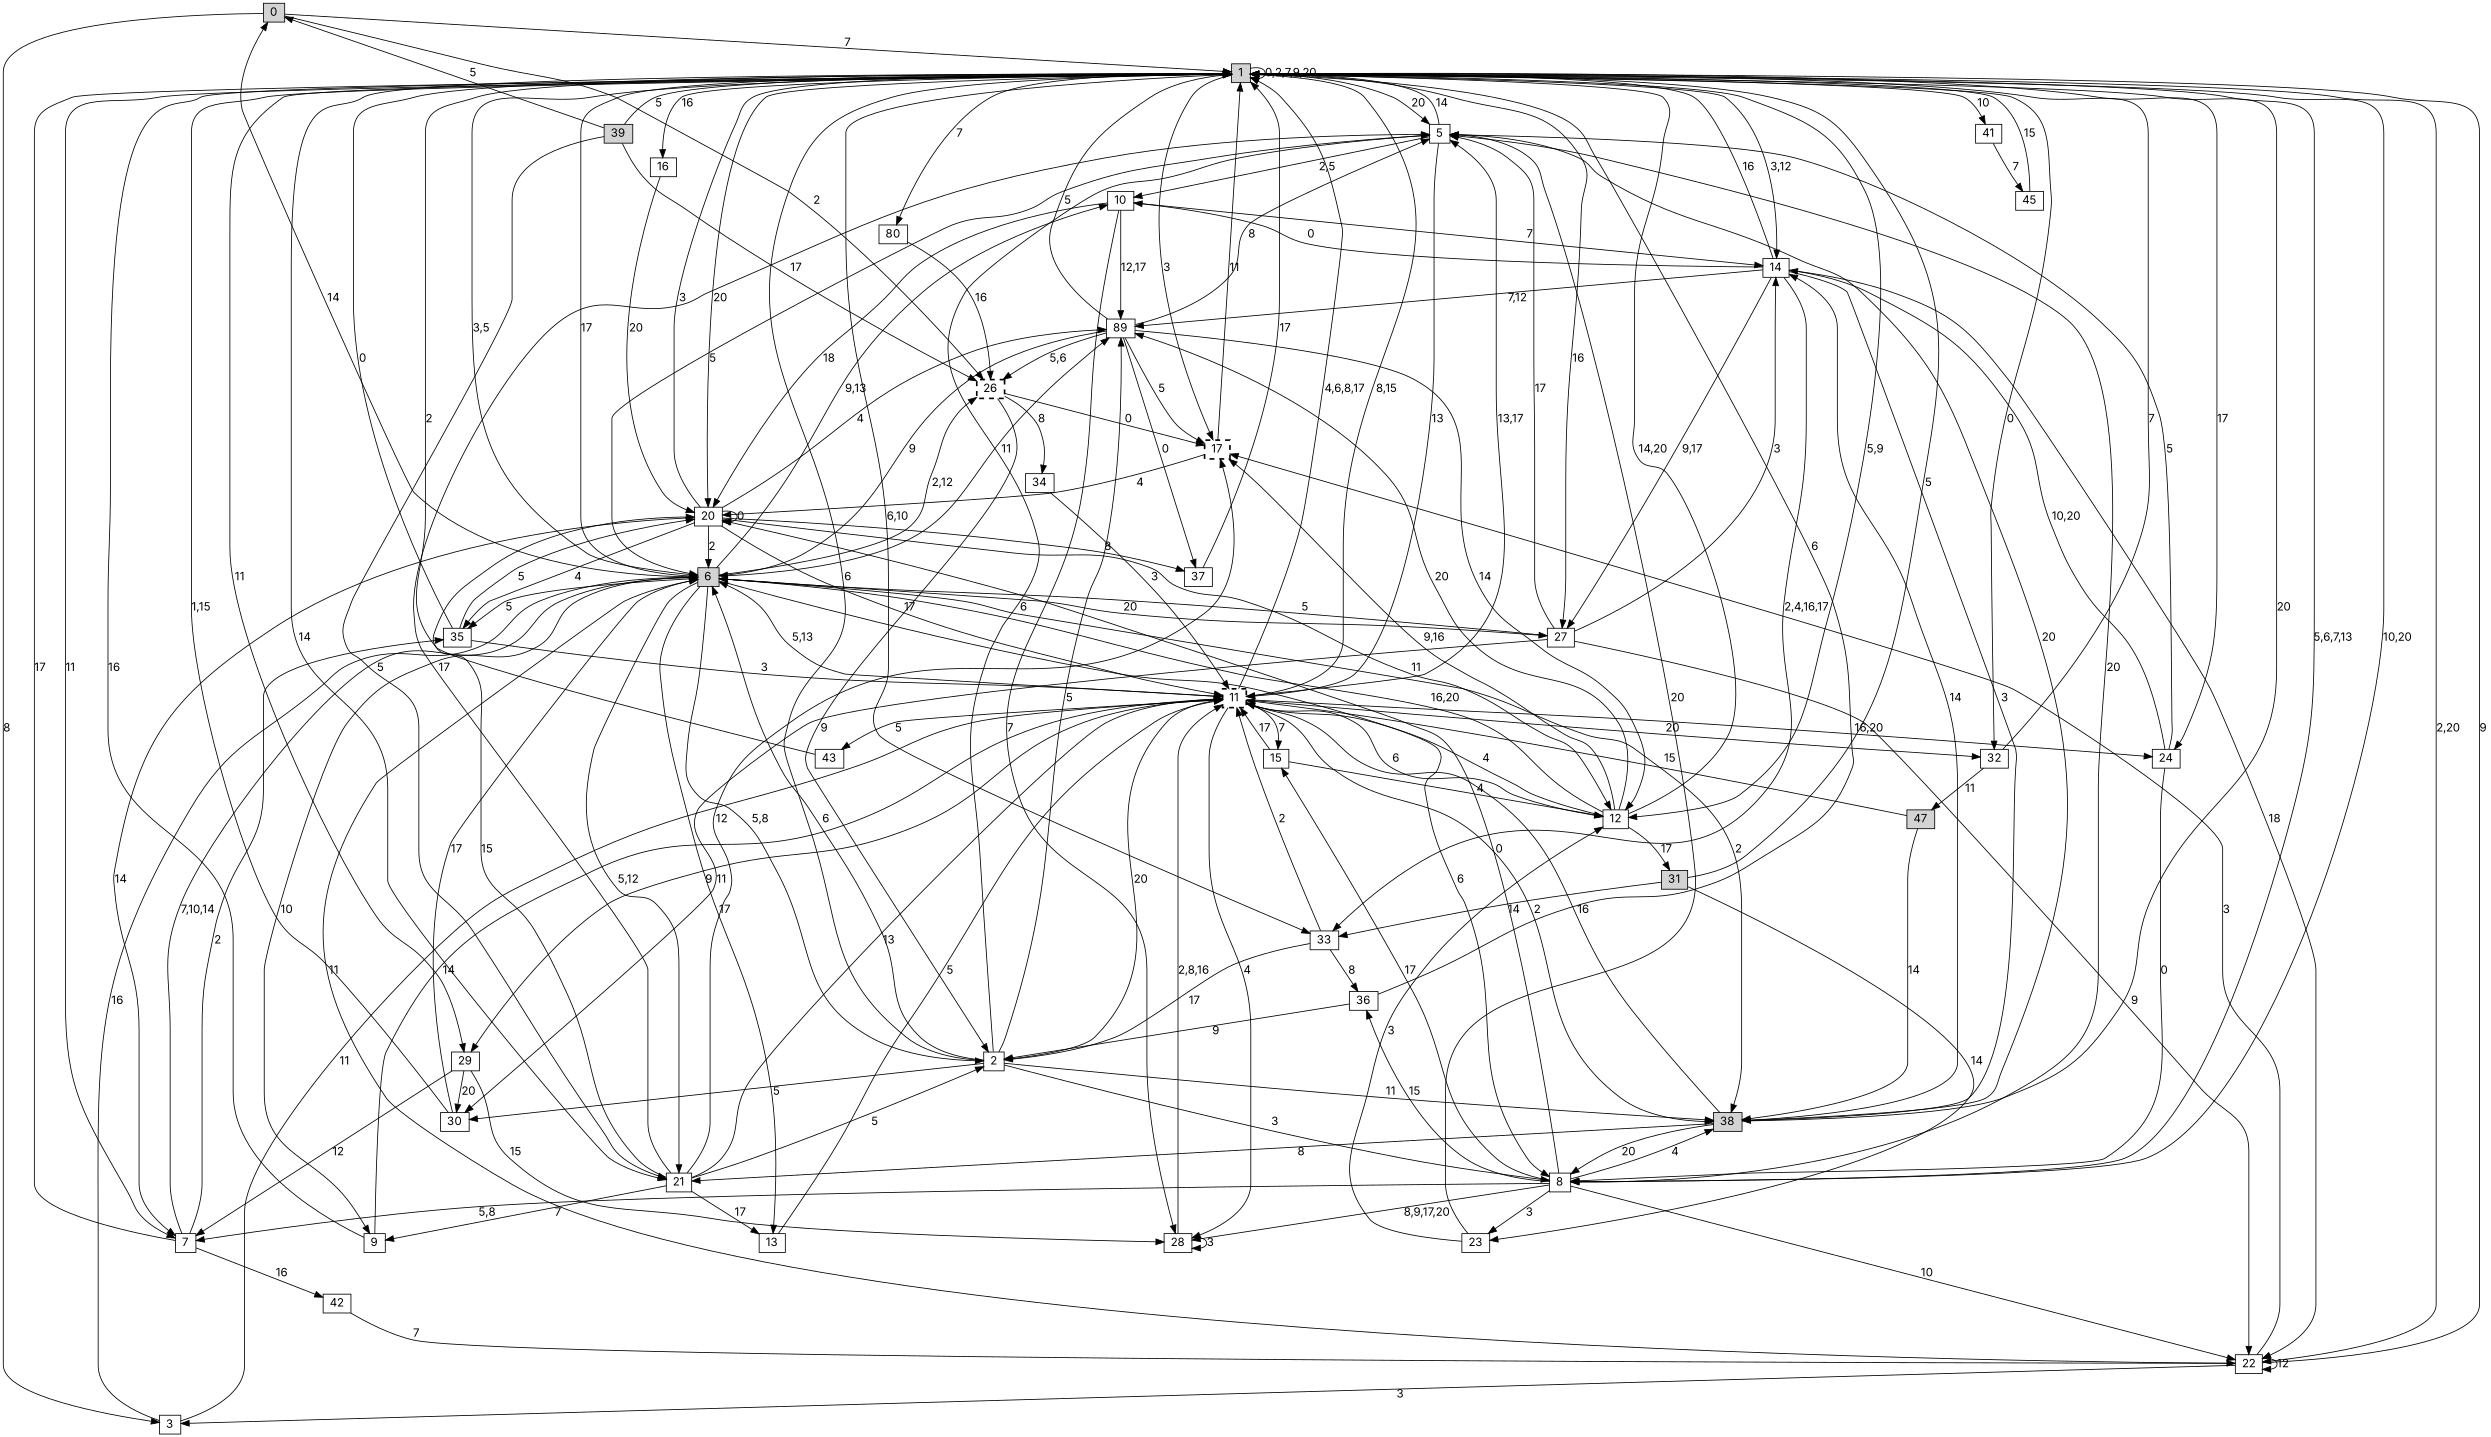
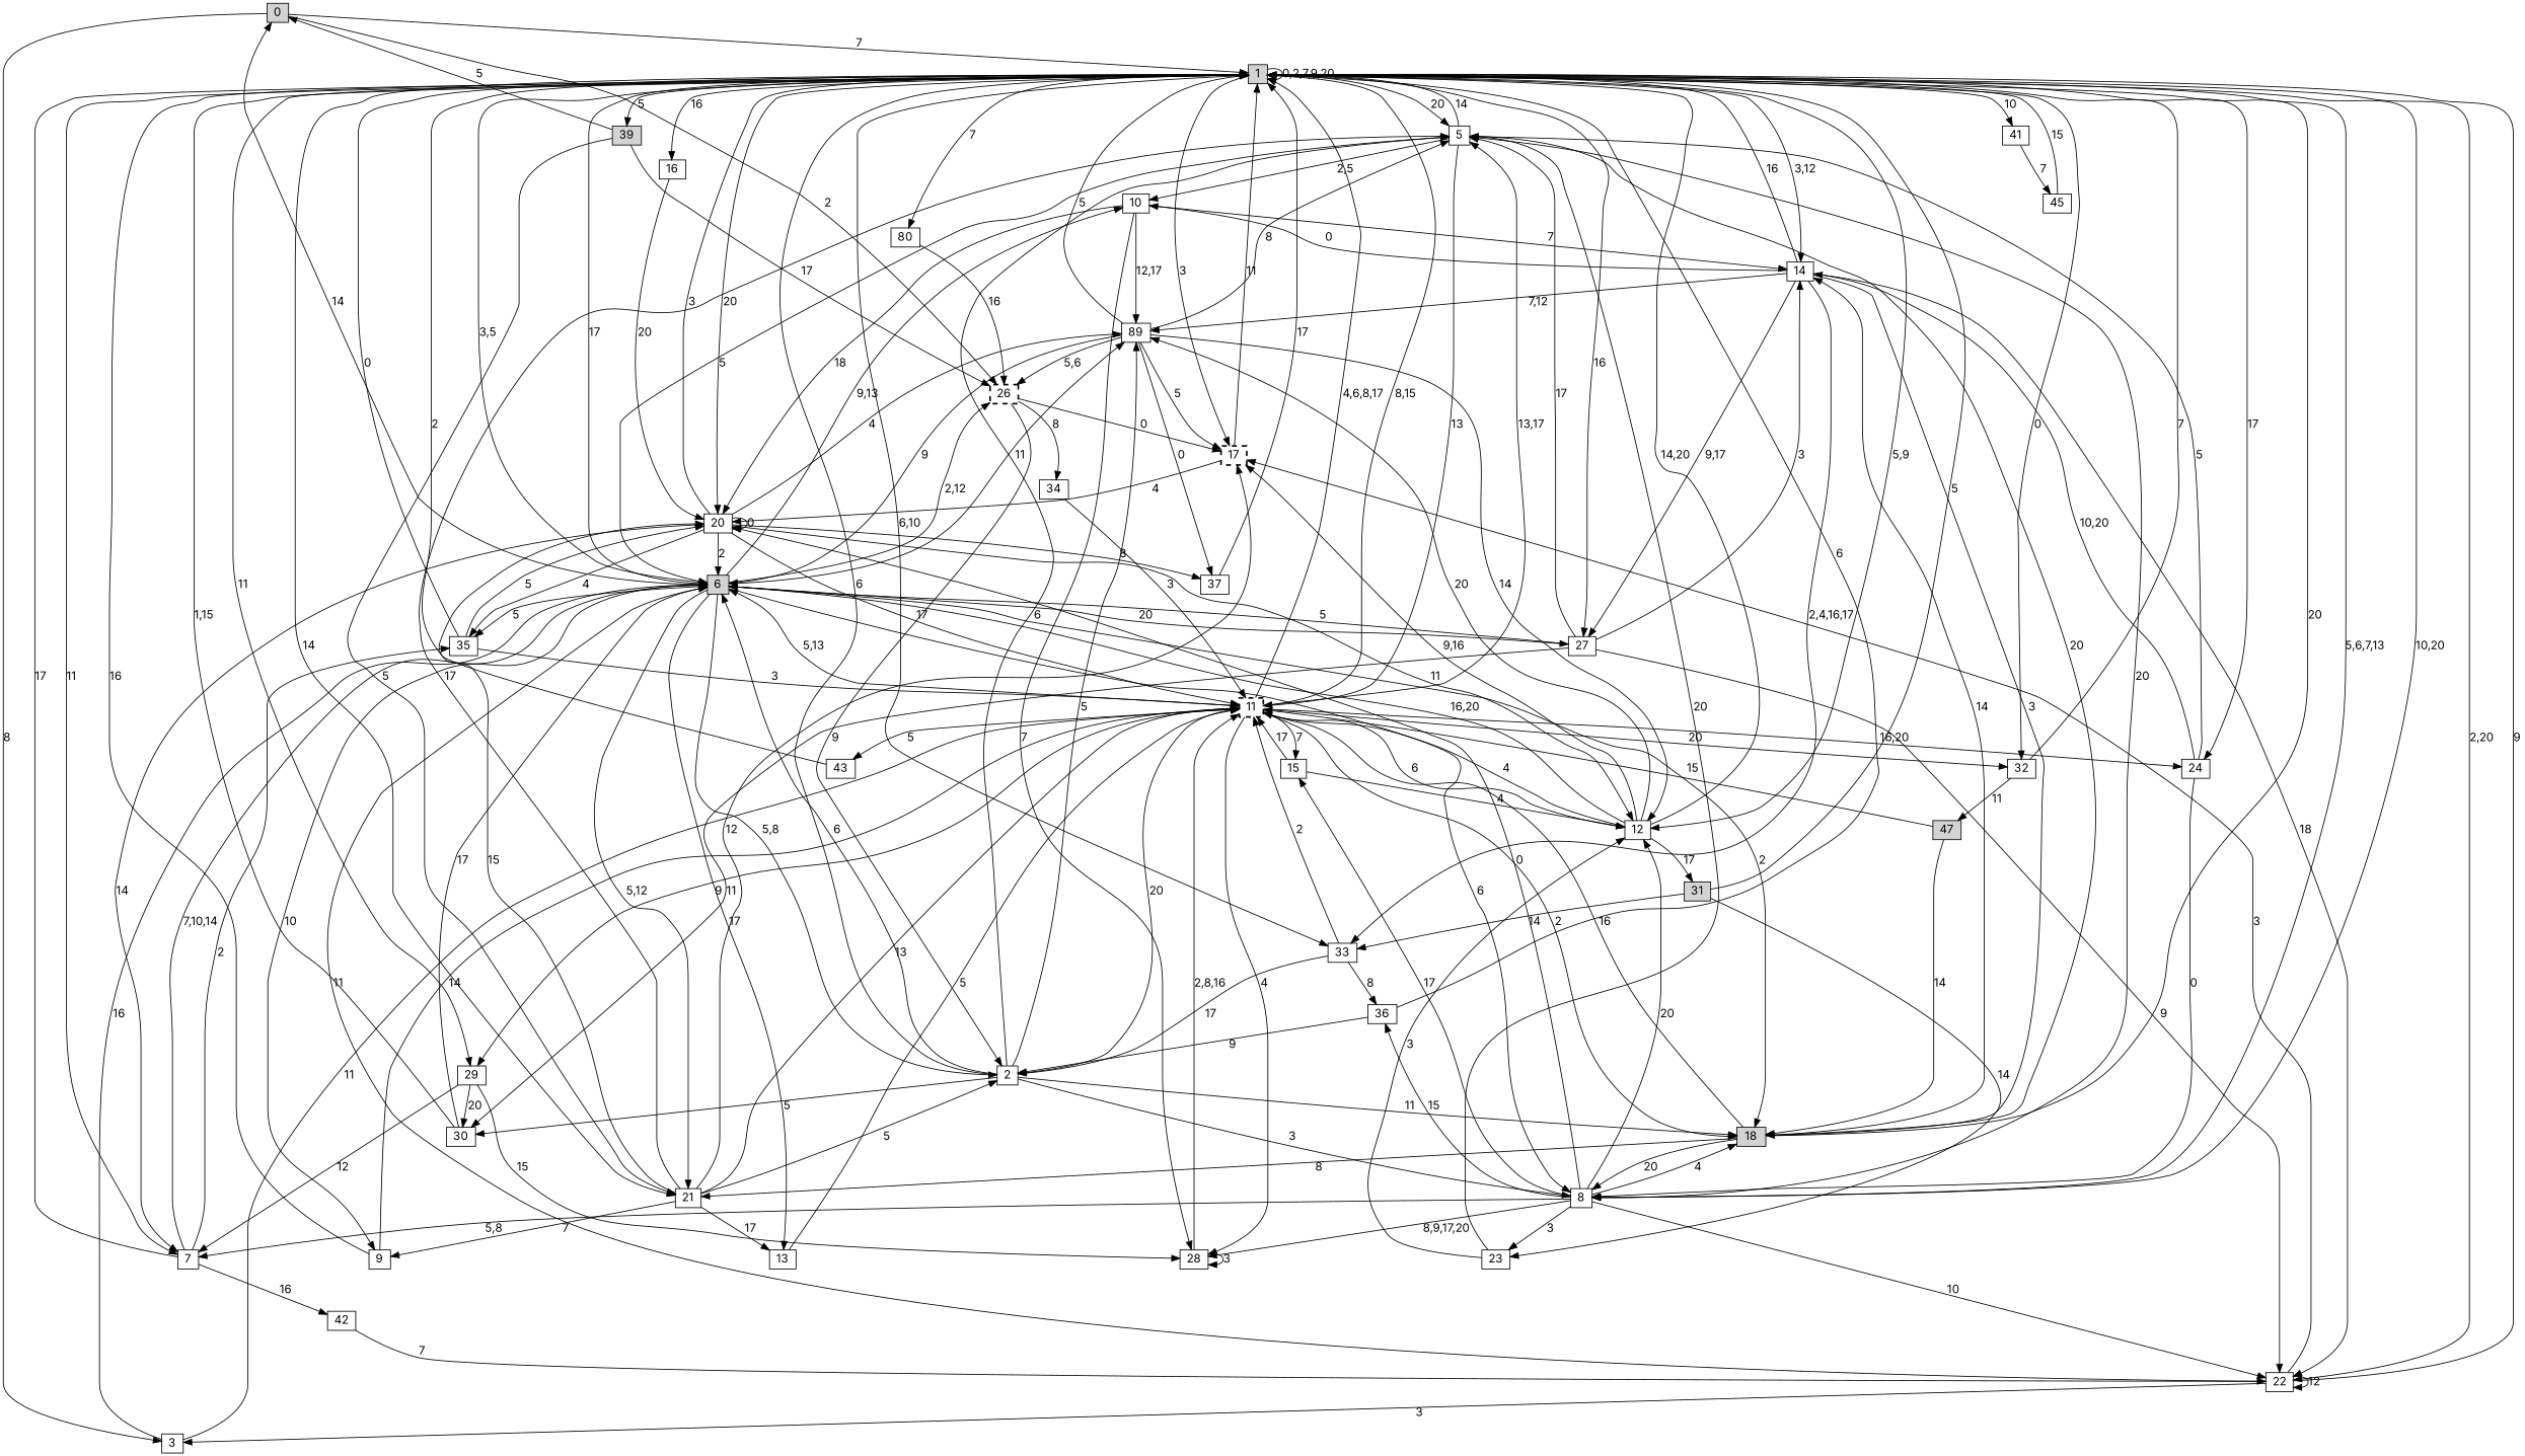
  digraph {
    fontname=Inter
    rankdir=TB
    node [fontname=Inter shape=box]
    edge [fontname=Inter]
    n1 [height=0.1 label=0 style=filled width=0.1]
    n2 [height=0.1 label=1 style=filled width=0.1]
    n3 [height=0.1 label=3 width=0.1]
    n4 [height=0.1 label=26 style="bold,dashed" width=0.1]
    n5 [height=0.1 label=5 width=0.1]
    n6 [height=0.1 label=6 style=filled width=0.1]
    n7 [height=0.1 label=7 width=0.1]
    n8 [height=0.1 label=8 width=0.1]
    n9 [height=0.1 label=11 style="bold,dashed" width=0.1]
    n10 [height=0.1 label=12 width=0.1]
    n11 [height=0.1 label=14 width=0.1]
    n12 [height=0.1 label=16 width=0.1]
    n13 [height=0.1 label=17 style="bold,dashed" width=0.1]
    n14 [height=0.1 label=20 width=0.1]
    n15 [height=0.1 label=21 width=0.1]
    n16 [height=0.1 label=22 width=0.1]
    n17 [height=0.1 label=24 width=0.1]
    n18 [height=0.1 label=27 width=0.1]
    n19 [height=0.1 label=29 width=0.1]
    n20 [height=0.1 label=32 width=0.1]
    n21 [height=0.1 label=33 width=0.1]
    n22 [height=0.1 label=39 style=filled width=0.1]
    n23 [height=0.1 label=41 width=0.1]
    n24 [height=0.1 label=80 width=0.1]
    n25 [height=0.1 label=2 width=0.1]
    n26 [height=0.1 label=34 width=0.1]
    n27 [height=0.1 label=10 width=0.1]
-   n28 [height=0.1 label=38 style=filled width=0.1]
+   n28 [height=0.1 label=18 style=filled width=0.1]
    n29 [height=0.1 label=89 width=0.1]
    n30 [height=0.1 label=9 width=0.1]
    n31 [height=0.1 label=13 width=0.1]
    n32 [height=0.1 label=35 width=0.1]
    n33 [height=0.1 label=42 width=0.1]
    n34 [height=0.1 label=15 width=0.1]
    n35 [height=0.1 label=23 width=0.1]
    n36 [height=0.1 label=36 width=0.1]
    n37 [height=0.1 label=28 width=0.1]
    n38 [height=0.1 label=43 width=0.1]
    n39 [height=0.1 label=31 style=filled width=0.1]
    n40 [height=0.1 label=37 width=0.1]
    n41 [height=0.1 label=30 width=0.1]
    n42 [height=0.1 label=47 style=filled width=0.1]
    n43 [height=0.1 label=45 width=0.1]
    n1 -> n2 [label=7]
    n1 -> n3 [label=8]
    n1 -> n4 [label=2]
    n2 -> n2 [label="0,2,7,9,20"]
    n2 -> n5 [label=20]
    n2 -> n6 [label=17]
    n2 -> n7 [label=11]
    n2 -> n8 [label="5,6,7,13"]
    n2 -> n9 [label="8,15"]
    n2 -> n10 [label="5,9"]
    n2 -> n11 [label="3,12"]
    n2 -> n12 [label=16]
    n2 -> n13 [label=3]
    n2 -> n14 [label=20]
    n2 -> n15 [label=14]
    n2 -> n16 [label="2,20"]
    n2 -> n17 [label=17]
    n2 -> n18 [label=16]
    n2 -> n19 [label=11]
    n2 -> n20 [label=0]
    n2 -> n21 [label="6,10"]
-   n22 -> n2 [label=5]
+   n2 -> n22 [label=5]
    n2 -> n23 [label=10]
    n2 -> n24 [label=7]
    n3 -> n6 [label=16]
    n3 -> n9 [label=11]
    n4 -> n13 [label=0]
    n4 -> n25 [label=9]
    n4 -> n26 [label=8]
    n5 -> n2 [label=14]
    n5 -> n6 [label=5]
    n5 -> n8 [label=20]
    n5 -> n9 [label=13]
    n5 -> n27 [label="2,5"]
    n6 -> n1 [label=14]
    n6 -> n2 [label="3,5"]
    n6 -> n4 [label="2,12"]
    n6 -> n8 [label=6]
    n6 -> n15 [label="5,12"]
    n6 -> n18 [label=20]
    n6 -> n25 [label="5,8"]
    n6 -> n27 [label="9,13"]
    n6 -> n28 [label=2]
    n6 -> n29 [label=11]
    n6 -> n30 [label=10]
    n6 -> n31 [label=17]
    n6 -> n32 [label=5]
    n7 -> n2 [label=17]
    n7 -> n6 [label="7,10,14"]
    n7 -> n32 [label=2]
    n7 -> n33 [label=16]
    n8 -> n2 [label="10,20"]
    n8 -> n7 [label="5,8"]
+   n8 -> n10 [label=20]
    n8 -> n14 [label=0]
    n8 -> n16 [label=10]
    n8 -> n28 [label=4]
    n8 -> n34 [label=17]
    n8 -> n35 [label=3]
    n8 -> n36 [label=15]
    n8 -> n37 [label="8,9,17,20"]
    n9 -> n2 [label="4,6,8,17"]
    n9 -> n5 [label="13,17"]
    n9 -> n6 [label="5,13"]
    n9 -> n10 [label=6]
    n9 -> n17 [label="16,20"]
    n9 -> n19 [label=9]
    n9 -> n20 [label=20]
    n9 -> n28 [label=2]
    n9 -> n34 [label=7]
    n9 -> n37 [label=4]
    n9 -> n38 [label=5]
    n10 -> n2 [label="14,20"]
    n10 -> n6 [label="16,20"]
    n10 -> n9 [label=4]
    n10 -> n13 [label="9,16"]
    n10 -> n29 [label=20]
    n10 -> n39 [label=17]
    n11 -> n2 [label=16]
    n11 -> n16 [label=18]
    n11 -> n18 [label="9,17"]
    n11 -> n21 [label="2,4,16,17"]
    n11 -> n27 [label=0]
    n11 -> n28 [label=3]
    n11 -> n29 [label="7,12"]
    n12 -> n14 [label=20]
    n13 -> n2 [label=11]
    n13 -> n14 [label=4]
    n14 -> n2 [label=3]
    n14 -> n6 [label=2]
    n14 -> n7 [label=14]
    n14 -> n9 [label=17]
    n14 -> n10 [label=11]
    n14 -> n14 [label=0]
    n14 -> n29 [label=4]
    n14 -> n32 [label=4]
    n14 -> n40 [label=8]
    n15 -> n5 [label=17]
    n15 -> n9 [label=13]
    n15 -> n13 [label=12]
    n15 -> n14 [label=15]
    n15 -> n25 [label=5]
    n15 -> n30 [label=7]
    n15 -> n31 [label=17]
    n16 -> n2 [label=9]
    n16 -> n3 [label=3]
    n16 -> n6 [label=11]
    n16 -> n13 [label=3]
    n16 -> n16 [label=12]
    n17 -> n5 [label=5]
    n17 -> n8 [label=0]
    n17 -> n11 [label="10,20"]
    n18 -> n5 [label=17]
    n18 -> n6 [label=5]
    n18 -> n11 [label=3]
    n18 -> n16 [label=9]
    n18 -> n41 [label=11]
    n19 -> n7 [label=12]
    n19 -> n37 [label=15]
    n19 -> n41 [label=20]
    n20 -> n2 [label=7]
    n20 -> n42 [label=11]
    n21 -> n9 [label=2]
    n21 -> n25 [label=17]
    n21 -> n36 [label=8]
    n22 -> n1 [label=5]
    n22 -> n4 [label=17]
    n22 -> n15 [label=5]
    n23 -> n43 [label=7]
    n24 -> n4 [label=16]
    n25 -> n2 [label=6]
    n25 -> n5 [label=6]
    n25 -> n6 [label=6]
    n25 -> n8 [label=3]
    n25 -> n9 [label=20]
    n25 -> n28 [label=11]
    n25 -> n29 [label=5]
    n25 -> n41 [label=5]
    n26 -> n9 [label=3]
    n27 -> n11 [label=7]
    n27 -> n14 [label=18]
    n27 -> n29 [label="12,17"]
    n27 -> n37 [label=7]
    n28 -> n2 [label=20]
    n28 -> n5 [label=20]
    n28 -> n8 [label=20]
    n28 -> n9 [label=16]
    n28 -> n11 [label=14]
    n28 -> n15 [label=8]
    n29 -> n2 [label=5]
    n29 -> n4 [label="5,6"]
    n29 -> n5 [label=8]
    n29 -> n6 [label=9]
    n29 -> n10 [label=14]
    n29 -> n13 [label=5]
    n29 -> n40 [label=0]
    n30 -> n2 [label=16]
    n30 -> n9 [label=14]
    n31 -> n9 [label=5]
    n32 -> n2 [label=0]
    n32 -> n9 [label=3]
    n32 -> n14 [label=5]
    n33 -> n16 [label=7]
    n34 -> n9 [label=17]
    n34 -> n10 [label=4]
    n35 -> n5 [label=20]
    n35 -> n10 [label=3]
    n36 -> n2 [label=6]
    n36 -> n25 [label=9]
    n37 -> n9 [label="2,8,16"]
    n37 -> n37 [label=3]
    n38 -> n2 [label=2]
    n39 -> n2 [label=5]
    n39 -> n21 [label=14]
    n39 -> n35 [label=14]
    n40 -> n2 [label=17]
    n41 -> n2 [label="1,15"]
    n41 -> n6 [label=17]
    n42 -> n9 [label=15]
    n42 -> n28 [label=14]
    n43 -> n2 [label=15]
  }
